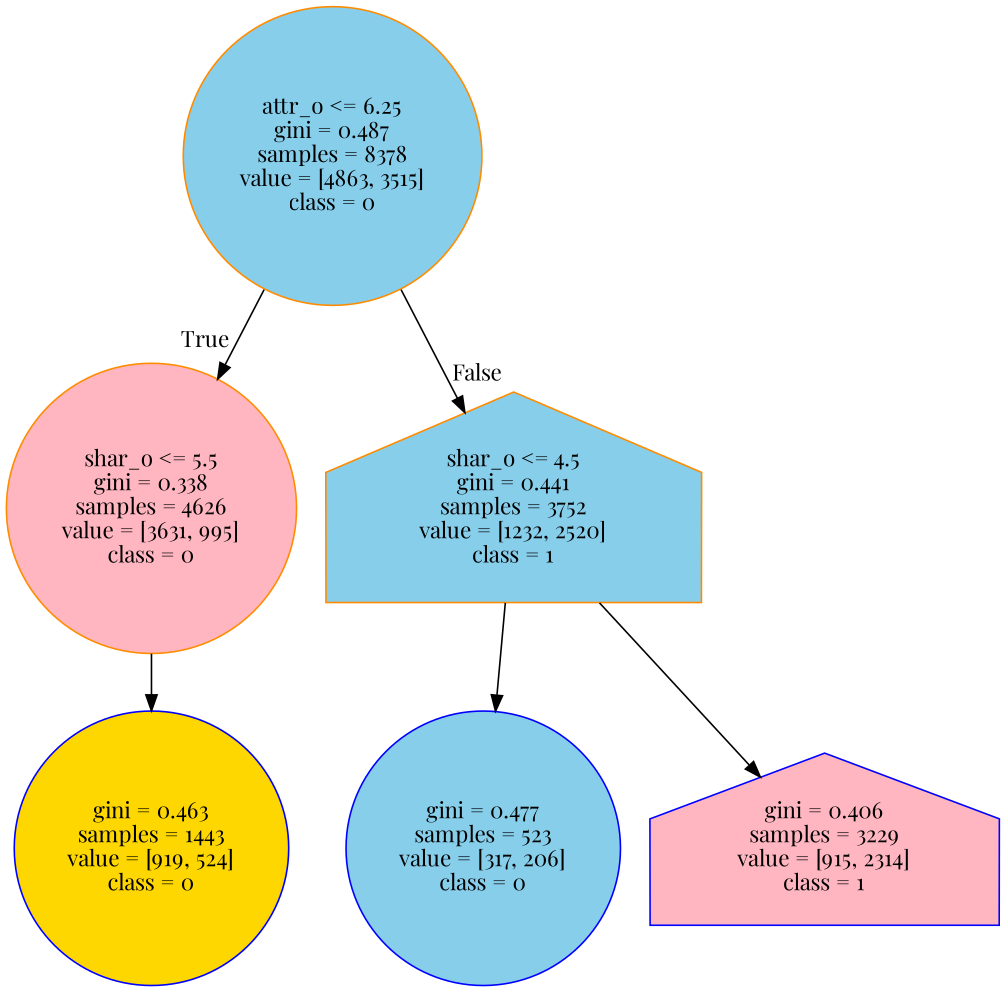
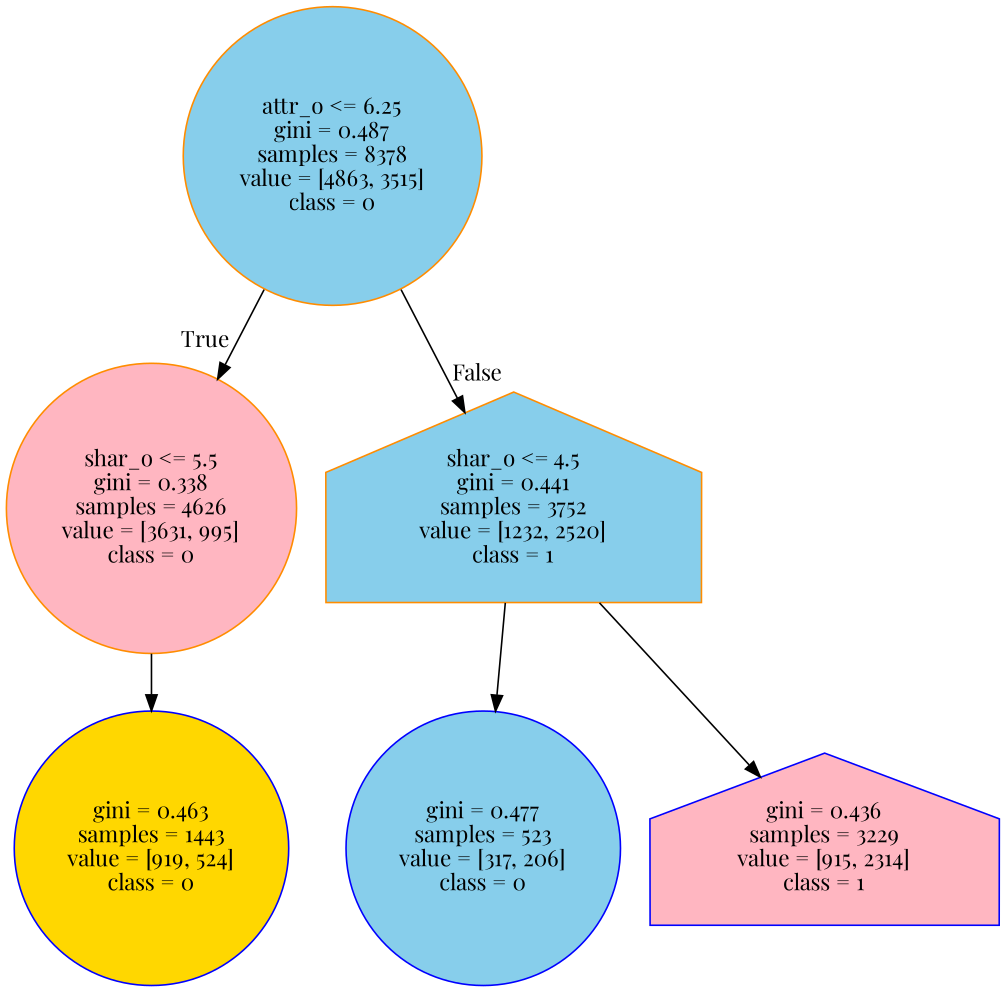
  digraph {
    fontname="Playfair Display"
    node [color=darkorange fillcolor=skyblue fontname="Playfair Display" shape=circle style=filled]
    edge [fontname="Playfair Display"]
    n1 [label="attr_o <= 6.25\ngini = 0.487\nsamples = 8378\nvalue = [4863, 3515]\nclass = 0"]
    n2 [fillcolor=lightpink label="shar_o <= 5.5\ngini = 0.338\nsamples = 4626\nvalue = [3631, 995]\nclass = 0"]
    n3 [label="shar_o <= 4.5\ngini = 0.441\nsamples = 3752\nvalue = [1232, 2520]\nclass = 1" shape=house]
    n4 [color=blue fillcolor=gold label="gini = 0.463\nsamples = 1443\nvalue = [919, 524]\nclass = 0"]
    n5 [color=blue label="gini = 0.477\nsamples = 523\nvalue = [317, 206]\nclass = 0"]
-   n6 [color=blue fillcolor=lightpink label="gini = 0.406\nsamples = 3229\nvalue = [915, 2314]\nclass = 1" shape=house]
+   n6 [color=blue fillcolor=lightpink label="gini = 0.436\nsamples = 3229\nvalue = [915, 2314]\nclass = 1" shape=house]
    n1 -> n2 [headlabel=True labelangle=45 labeldistance=2.5]
    n1 -> n3 [headlabel=False labelangle=-45 labeldistance=2.5]
    n2 -> n4
    n3 -> n5
    n3 -> n6
  }
